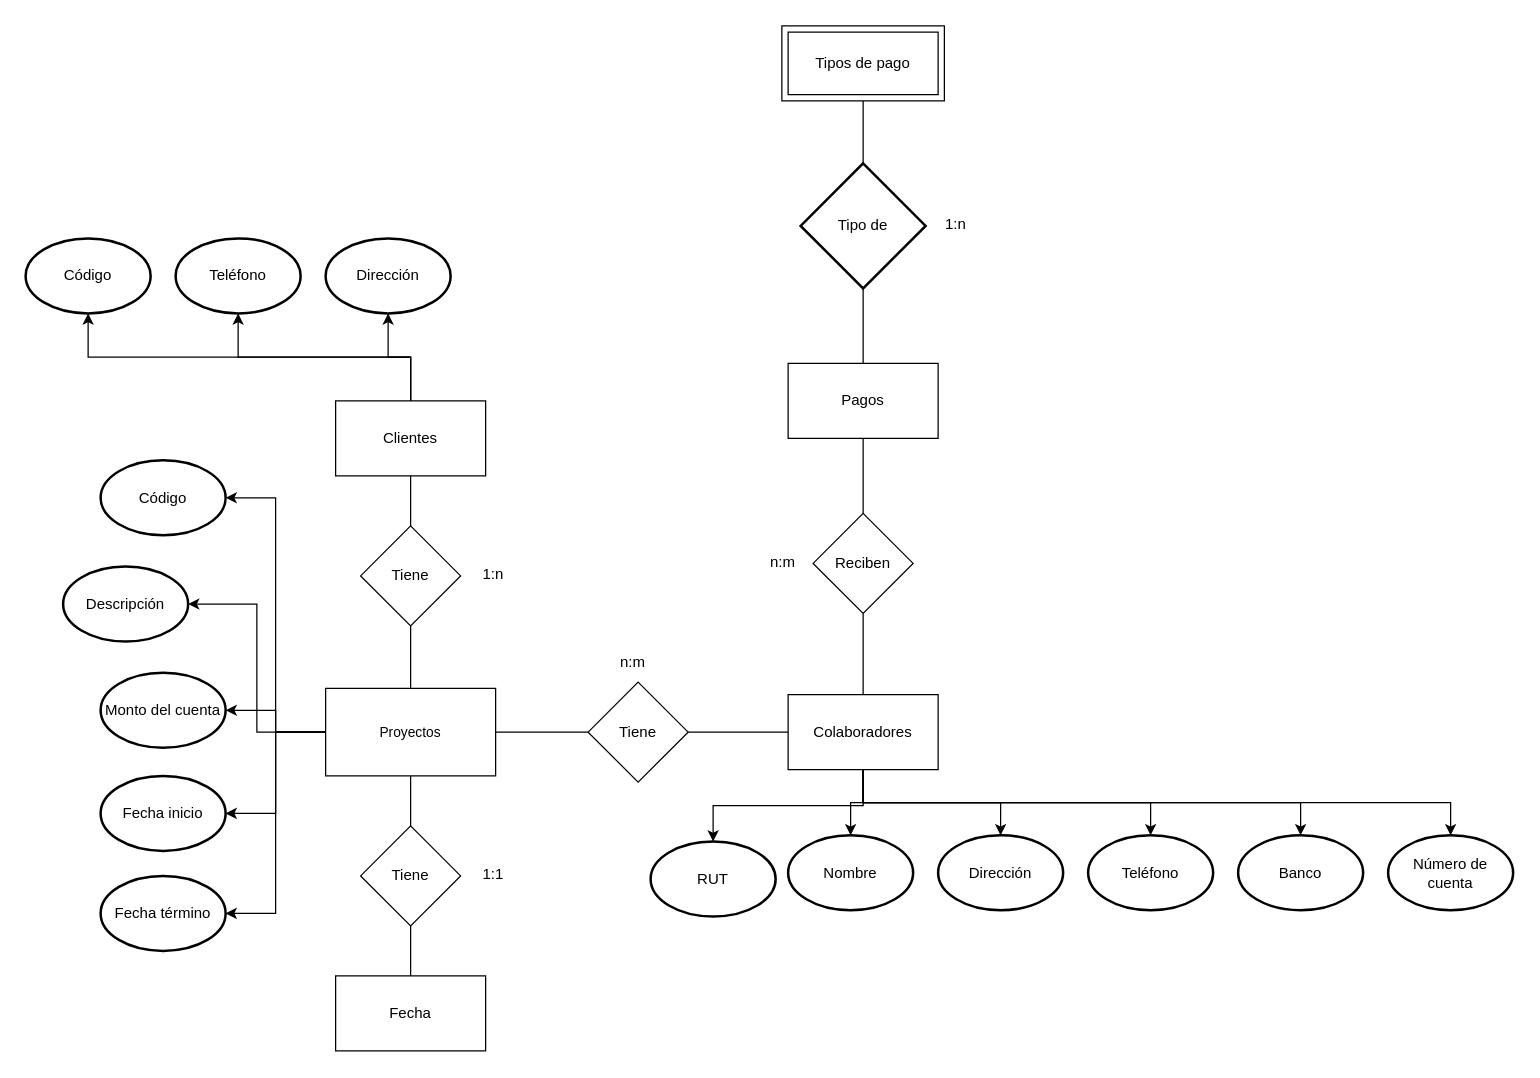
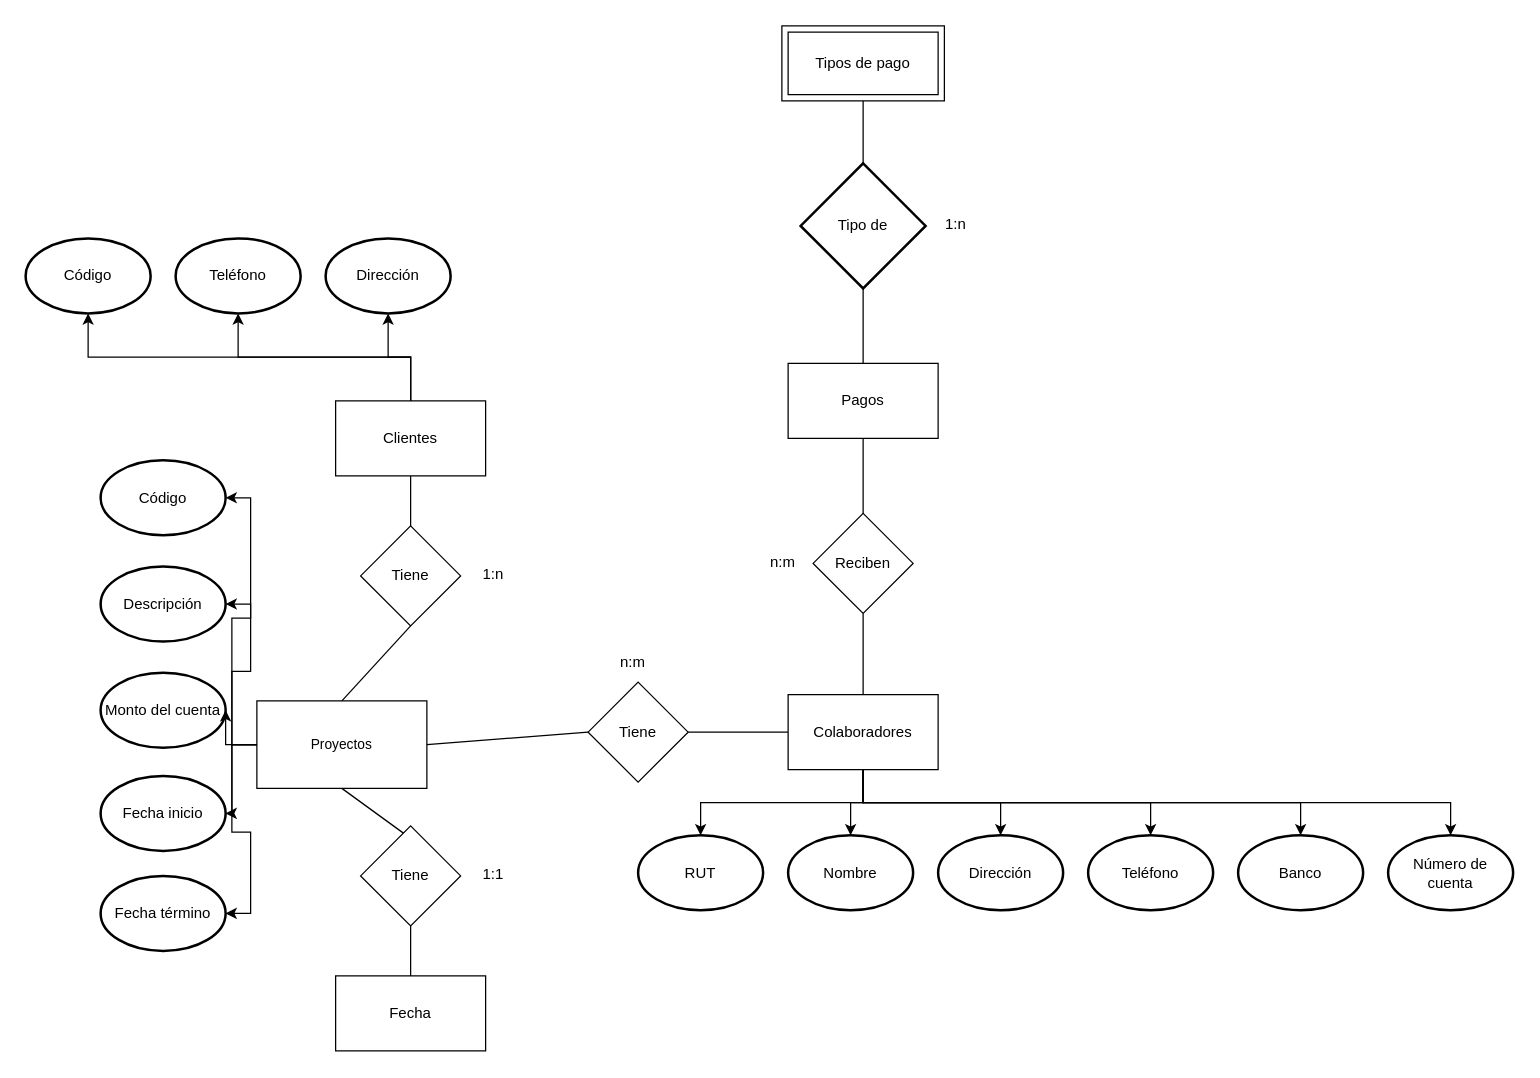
  <mxCell id="0" />
  <mxCell id="1" parent="0" />
- <mxCell id="2" value="&lt;font style=&quot;font-size: 11px;&quot;&gt;Proyectos&lt;/font&gt;" style="rounded=0;whiteSpace=wrap;html=1;align=center;" vertex="1" parent="1"><mxGeometry x="260" y="550" width="136" height="70" as="geometry" /></mxCell>
+ <mxCell id="2" value="&lt;font style=&quot;font-size: 11px;&quot;&gt;Proyectos&lt;/font&gt;" style="rounded=0;whiteSpace=wrap;html=1;align=center;" vertex="1" parent="1"><mxGeometry x="205" y="560" width="136" height="70" as="geometry" /></mxCell>
  <mxCell id="3" value="" style="endArrow=none;html=1;rounded=0;exitX=0.5;exitY=0;exitDx=0;exitDy=0;entryX=0.5;entryY=1;entryDx=0;entryDy=0;" edge="1" parent="1" source="2" target="7"><mxGeometry width="50" height="50" relative="1" as="geometry"><mxPoint x="264" y="620" as="sourcePoint" /><mxPoint x="330" y="490" as="targetPoint" /></mxGeometry></mxCell>
  <mxCell id="4" style="edgeStyle=orthogonalEdgeStyle;rounded=0;orthogonalLoop=1;jettySize=auto;html=1;exitX=0.5;exitY=0;exitDx=0;exitDy=0;" edge="1" parent="1" source="5" target="29"><mxGeometry relative="1" as="geometry" /></mxCell>
  <mxCell id="5" value="Clientes" style="rounded=0;whiteSpace=wrap;html=1;" vertex="1" parent="1"><mxGeometry x="268" y="320" width="120" height="60" as="geometry" /></mxCell>
  <mxCell id="6" value="" style="endArrow=none;html=1;rounded=0;exitX=1;exitY=0.5;exitDx=0;exitDy=0;" edge="1" parent="1" source="2"><mxGeometry width="50" height="50" relative="1" as="geometry"><mxPoint x="380" y="550" as="sourcePoint" /><mxPoint x="470" y="585" as="targetPoint" /></mxGeometry></mxCell>
  <mxCell id="7" value="Tiene" style="rhombus;whiteSpace=wrap;html=1;" vertex="1" parent="1"><mxGeometry x="288" y="420" width="80" height="80" as="geometry" /></mxCell>
  <mxCell id="8" value="" style="endArrow=none;html=1;rounded=0;entryX=0.5;entryY=0;entryDx=0;entryDy=0;exitX=0.5;exitY=1;exitDx=0;exitDy=0;" edge="1" parent="1" source="5" target="7"><mxGeometry width="50" height="50" relative="1" as="geometry"><mxPoint x="380" y="550" as="sourcePoint" /><mxPoint x="430" y="500" as="targetPoint" /></mxGeometry></mxCell>
  <mxCell id="9" value="Tiene" style="rhombus;whiteSpace=wrap;html=1;" vertex="1" parent="1"><mxGeometry x="470" y="545" width="80" height="80" as="geometry" /></mxCell>
  <mxCell id="10" value="" style="endArrow=none;html=1;rounded=0;entryX=1;entryY=0.5;entryDx=0;entryDy=0;" edge="1" parent="1" target="9"><mxGeometry width="50" height="50" relative="1" as="geometry"><mxPoint x="630" y="585" as="sourcePoint" /><mxPoint x="430" y="500" as="targetPoint" /></mxGeometry></mxCell>
  <mxCell id="11" value="Colaboradores" style="rounded=0;whiteSpace=wrap;html=1;" vertex="1" parent="1"><mxGeometry x="630" y="555" width="120" height="60" as="geometry" /></mxCell>
  <mxCell id="12" value="" style="endArrow=none;html=1;rounded=0;entryX=0.5;entryY=0;entryDx=0;entryDy=0;" edge="1" parent="1" target="11"><mxGeometry width="50" height="50" relative="1" as="geometry"><mxPoint x="690" y="490" as="sourcePoint" /><mxPoint x="430" y="500" as="targetPoint" /></mxGeometry></mxCell>
  <mxCell id="13" value="Reciben" style="rhombus;whiteSpace=wrap;html=1;" vertex="1" parent="1"><mxGeometry x="650" y="410" width="80" height="80" as="geometry" /></mxCell>
  <mxCell id="14" value="" style="endArrow=none;html=1;rounded=0;entryX=0.5;entryY=0;entryDx=0;entryDy=0;" edge="1" parent="1" target="13"><mxGeometry width="50" height="50" relative="1" as="geometry"><mxPoint x="690" y="350" as="sourcePoint" /><mxPoint x="430" y="500" as="targetPoint" /></mxGeometry></mxCell>
  <mxCell id="15" value="Pagos" style="rounded=0;whiteSpace=wrap;html=1;" vertex="1" parent="1"><mxGeometry x="630" y="290" width="120" height="60" as="geometry" /></mxCell>
  <mxCell id="16" value="" style="endArrow=none;html=1;rounded=0;entryX=0.5;entryY=1;entryDx=0;entryDy=0;" edge="1" parent="1" target="2"><mxGeometry width="50" height="50" relative="1" as="geometry"><mxPoint x="328" y="670" as="sourcePoint" /><mxPoint x="390" y="500" as="targetPoint" /></mxGeometry></mxCell>
  <mxCell id="17" value="Tiene" style="rhombus;whiteSpace=wrap;html=1;" vertex="1" parent="1"><mxGeometry x="288" y="660" width="80" height="80" as="geometry" /></mxCell>
  <mxCell id="18" value="" style="endArrow=none;html=1;rounded=0;entryX=0.5;entryY=1;entryDx=0;entryDy=0;" edge="1" parent="1" target="17"><mxGeometry width="50" height="50" relative="1" as="geometry"><mxPoint x="328" y="780" as="sourcePoint" /><mxPoint x="430" y="730" as="targetPoint" /></mxGeometry></mxCell>
  <mxCell id="19" value="Fecha" style="rounded=0;whiteSpace=wrap;html=1;" vertex="1" parent="1"><mxGeometry x="268" y="780" width="120" height="60" as="geometry" /></mxCell>
  <mxCell id="20" value="n:m" style="text;strokeColor=none;fillColor=none;spacingLeft=4;spacingRight=4;overflow=hidden;rotatable=0;points=[[0,0.5],[1,0.5]];portConstraint=eastwest;fontSize=12;whiteSpace=wrap;html=1;" vertex="1" parent="1"><mxGeometry x="490" y="515" width="40" height="30" as="geometry" /></mxCell>
  <mxCell id="21" value="1:1" style="text;strokeColor=none;fillColor=none;spacingLeft=4;spacingRight=4;overflow=hidden;rotatable=0;points=[[0,0.5],[1,0.5]];portConstraint=eastwest;fontSize=12;whiteSpace=wrap;html=1;" vertex="1" parent="1"><mxGeometry x="380" y="685" width="40" height="30" as="geometry" /></mxCell>
  <mxCell id="22" value="n:m" style="text;strokeColor=none;fillColor=none;spacingLeft=4;spacingRight=4;overflow=hidden;rotatable=0;points=[[0,0.5],[1,0.5]];portConstraint=eastwest;fontSize=12;whiteSpace=wrap;html=1;" vertex="1" parent="1"><mxGeometry x="610" y="435" width="40" height="30" as="geometry" /></mxCell>
  <mxCell id="23" value="Código" style="strokeWidth=2;html=1;shape=mxgraph.flowchart.start_1;whiteSpace=wrap;" vertex="1" parent="1"><mxGeometry x="80" y="367.5" width="100" height="60" as="geometry" /></mxCell>
- <mxCell id="24" value="Descripción" style="strokeWidth=2;html=1;shape=mxgraph.flowchart.start_1;whiteSpace=wrap;" vertex="1" parent="1"><mxGeometry x="50" y="452.5" width="100" height="60" as="geometry" /></mxCell>
+ <mxCell id="24" value="Descripción" style="strokeWidth=2;html=1;shape=mxgraph.flowchart.start_1;whiteSpace=wrap;" vertex="1" parent="1"><mxGeometry x="80" y="452.5" width="100" height="60" as="geometry" /></mxCell>
  <mxCell id="25" value="Monto del cuenta" style="strokeWidth=2;html=1;shape=mxgraph.flowchart.start_1;whiteSpace=wrap;" vertex="1" parent="1"><mxGeometry x="80" y="537.5" width="100" height="60" as="geometry" /></mxCell>
  <mxCell id="26" value="Fecha inicio" style="strokeWidth=2;html=1;shape=mxgraph.flowchart.start_1;whiteSpace=wrap;" vertex="1" parent="1"><mxGeometry x="80" y="620" width="100" height="60" as="geometry" /></mxCell>
  <mxCell id="27" value="Fecha término" style="strokeWidth=2;html=1;shape=mxgraph.flowchart.start_1;whiteSpace=wrap;" vertex="1" parent="1"><mxGeometry x="80" y="700" width="100" height="60" as="geometry" /></mxCell>
  <mxCell id="28" style="edgeStyle=orthogonalEdgeStyle;rounded=0;orthogonalLoop=1;jettySize=auto;html=1;entryX=1;entryY=0.5;entryDx=0;entryDy=0;entryPerimeter=0;" edge="1" parent="1" target="25"><mxGeometry relative="1" as="geometry"><mxPoint x="180" y="568" as="sourcePoint" /></mxGeometry></mxCell>
  <mxCell id="29" value="Código" style="strokeWidth=2;html=1;shape=mxgraph.flowchart.start_1;whiteSpace=wrap;" vertex="1" parent="1"><mxGeometry x="20" y="190" width="100" height="60" as="geometry" /></mxCell>
  <mxCell id="30" value="Teléfono" style="strokeWidth=2;html=1;shape=mxgraph.flowchart.start_1;whiteSpace=wrap;" vertex="1" parent="1"><mxGeometry x="140" y="190" width="100" height="60" as="geometry" /></mxCell>
  <mxCell id="31" value="Dirección" style="strokeWidth=2;html=1;shape=mxgraph.flowchart.start_1;whiteSpace=wrap;" vertex="1" parent="1"><mxGeometry x="260" y="190" width="100" height="60" as="geometry" /></mxCell>
  <mxCell id="32" style="edgeStyle=orthogonalEdgeStyle;rounded=0;orthogonalLoop=1;jettySize=auto;html=1;exitX=0.5;exitY=0;exitDx=0;exitDy=0;entryX=0.5;entryY=1;entryDx=0;entryDy=0;entryPerimeter=0;" edge="1" parent="1" source="5" target="31"><mxGeometry relative="1" as="geometry" /></mxCell>
  <mxCell id="33" style="edgeStyle=orthogonalEdgeStyle;rounded=0;orthogonalLoop=1;jettySize=auto;html=1;exitX=0.5;exitY=0;exitDx=0;exitDy=0;entryX=0.5;entryY=1;entryDx=0;entryDy=0;entryPerimeter=0;" edge="1" parent="1" source="5" target="30"><mxGeometry relative="1" as="geometry" /></mxCell>
  <mxCell id="34" style="edgeStyle=orthogonalEdgeStyle;rounded=0;orthogonalLoop=1;jettySize=auto;html=1;exitX=0;exitY=0.5;exitDx=0;exitDy=0;entryX=1;entryY=0.5;entryDx=0;entryDy=0;entryPerimeter=0;" edge="1" parent="1" source="2" target="25"><mxGeometry relative="1" as="geometry" /></mxCell>
  <mxCell id="35" style="edgeStyle=orthogonalEdgeStyle;rounded=0;orthogonalLoop=1;jettySize=auto;html=1;exitX=0;exitY=0.5;exitDx=0;exitDy=0;entryX=1;entryY=0.5;entryDx=0;entryDy=0;entryPerimeter=0;" edge="1" parent="1" source="2" target="24"><mxGeometry relative="1" as="geometry" /></mxCell>
  <mxCell id="36" style="edgeStyle=orthogonalEdgeStyle;rounded=0;orthogonalLoop=1;jettySize=auto;html=1;exitX=0;exitY=0.5;exitDx=0;exitDy=0;entryX=1;entryY=0.5;entryDx=0;entryDy=0;entryPerimeter=0;" edge="1" parent="1" source="2" target="23"><mxGeometry relative="1" as="geometry" /></mxCell>
  <mxCell id="37" style="edgeStyle=orthogonalEdgeStyle;rounded=0;orthogonalLoop=1;jettySize=auto;html=1;exitX=0;exitY=0.5;exitDx=0;exitDy=0;entryX=1;entryY=0.5;entryDx=0;entryDy=0;entryPerimeter=0;" edge="1" parent="1" source="2" target="26"><mxGeometry relative="1" as="geometry" /></mxCell>
  <mxCell id="38" style="edgeStyle=orthogonalEdgeStyle;rounded=0;orthogonalLoop=1;jettySize=auto;html=1;exitX=0;exitY=0.5;exitDx=0;exitDy=0;entryX=1;entryY=0.5;entryDx=0;entryDy=0;entryPerimeter=0;" edge="1" parent="1" source="2" target="27"><mxGeometry relative="1" as="geometry" /></mxCell>
- <mxCell id="39" value="RUT" style="strokeWidth=2;html=1;shape=mxgraph.flowchart.start_1;whiteSpace=wrap;" vertex="1" parent="1"><mxGeometry x="520" y="672.5" width="100" height="60" as="geometry" /></mxCell>
+ <mxCell id="39" value="RUT" style="strokeWidth=2;html=1;shape=mxgraph.flowchart.start_1;whiteSpace=wrap;" vertex="1" parent="1"><mxGeometry x="510" y="667.5" width="100" height="60" as="geometry" /></mxCell>
  <mxCell id="40" value="Nombre" style="strokeWidth=2;html=1;shape=mxgraph.flowchart.start_1;whiteSpace=wrap;" vertex="1" parent="1"><mxGeometry x="630" y="667.5" width="100" height="60" as="geometry" /></mxCell>
  <mxCell id="41" value="Dirección" style="strokeWidth=2;html=1;shape=mxgraph.flowchart.start_1;whiteSpace=wrap;" vertex="1" parent="1"><mxGeometry x="750" y="667.5" width="100" height="60" as="geometry" /></mxCell>
  <mxCell id="42" value="Teléfono" style="strokeWidth=2;html=1;shape=mxgraph.flowchart.start_1;whiteSpace=wrap;" vertex="1" parent="1"><mxGeometry x="870" y="667.5" width="100" height="60" as="geometry" /></mxCell>
  <mxCell id="43" value="Banco" style="strokeWidth=2;html=1;shape=mxgraph.flowchart.start_1;whiteSpace=wrap;" vertex="1" parent="1"><mxGeometry x="990" y="667.5" width="100" height="60" as="geometry" /></mxCell>
  <mxCell id="44" value="Número de cuenta" style="strokeWidth=2;html=1;shape=mxgraph.flowchart.start_1;whiteSpace=wrap;" vertex="1" parent="1"><mxGeometry x="1110" y="667.5" width="100" height="60" as="geometry" /></mxCell>
  <mxCell id="45" value="" style="endArrow=none;html=1;rounded=0;entryX=0.5;entryY=0;entryDx=0;entryDy=0;" edge="1" parent="1" target="15"><mxGeometry width="50" height="50" relative="1" as="geometry"><mxPoint x="690" y="230" as="sourcePoint" /><mxPoint x="540" y="20" as="targetPoint" /></mxGeometry></mxCell>
  <mxCell id="46" value="Tipo de" style="strokeWidth=2;html=1;shape=mxgraph.flowchart.decision;whiteSpace=wrap;" vertex="1" parent="1"><mxGeometry x="640" y="130" width="100" height="100" as="geometry" /></mxCell>
  <mxCell id="47" value="" style="endArrow=none;html=1;rounded=0;entryX=0.5;entryY=1;entryDx=0;entryDy=0;exitX=0.5;exitY=0;exitDx=0;exitDy=0;exitPerimeter=0;" edge="1" parent="1" source="46"><mxGeometry width="50" height="50" relative="1" as="geometry"><mxPoint x="490" y="-50" as="sourcePoint" /><mxPoint x="690" y="80" as="targetPoint" /></mxGeometry></mxCell>
  <mxCell id="48" value="1:n" style="text;strokeColor=none;fillColor=none;spacingLeft=4;spacingRight=4;overflow=hidden;rotatable=0;points=[[0,0.5],[1,0.5]];portConstraint=eastwest;fontSize=12;whiteSpace=wrap;html=1;" vertex="1" parent="1"><mxGeometry x="750" y="165" width="40" height="30" as="geometry" /></mxCell>
  <mxCell id="49" style="edgeStyle=orthogonalEdgeStyle;rounded=0;orthogonalLoop=1;jettySize=auto;html=1;exitX=0.5;exitY=1;exitDx=0;exitDy=0;entryX=0.5;entryY=0;entryDx=0;entryDy=0;entryPerimeter=0;" edge="1" parent="1" source="11" target="39"><mxGeometry relative="1" as="geometry" /></mxCell>
  <mxCell id="50" style="edgeStyle=orthogonalEdgeStyle;rounded=0;orthogonalLoop=1;jettySize=auto;html=1;exitX=0.5;exitY=1;exitDx=0;exitDy=0;entryX=0.5;entryY=0;entryDx=0;entryDy=0;entryPerimeter=0;" edge="1" parent="1" source="11" target="40"><mxGeometry relative="1" as="geometry" /></mxCell>
  <mxCell id="51" style="edgeStyle=orthogonalEdgeStyle;rounded=0;orthogonalLoop=1;jettySize=auto;html=1;exitX=0.5;exitY=1;exitDx=0;exitDy=0;entryX=0.5;entryY=0;entryDx=0;entryDy=0;entryPerimeter=0;" edge="1" parent="1" source="11" target="41"><mxGeometry relative="1" as="geometry" /></mxCell>
  <mxCell id="52" style="edgeStyle=orthogonalEdgeStyle;rounded=0;orthogonalLoop=1;jettySize=auto;html=1;exitX=0.5;exitY=1;exitDx=0;exitDy=0;entryX=0.5;entryY=0;entryDx=0;entryDy=0;entryPerimeter=0;" edge="1" parent="1" source="11" target="42"><mxGeometry relative="1" as="geometry" /></mxCell>
  <mxCell id="53" style="edgeStyle=orthogonalEdgeStyle;rounded=0;orthogonalLoop=1;jettySize=auto;html=1;exitX=0.5;exitY=1;exitDx=0;exitDy=0;entryX=0.5;entryY=0;entryDx=0;entryDy=0;entryPerimeter=0;" edge="1" parent="1" source="11" target="43"><mxGeometry relative="1" as="geometry" /></mxCell>
  <mxCell id="54" style="edgeStyle=orthogonalEdgeStyle;rounded=0;orthogonalLoop=1;jettySize=auto;html=1;exitX=0.5;exitY=1;exitDx=0;exitDy=0;entryX=0.5;entryY=0;entryDx=0;entryDy=0;entryPerimeter=0;" edge="1" parent="1" source="11" target="44"><mxGeometry relative="1" as="geometry" /></mxCell>
  <mxCell id="55" value="1:n" style="text;strokeColor=none;fillColor=none;spacingLeft=4;spacingRight=4;overflow=hidden;rotatable=0;points=[[0,0.5],[1,0.5]];portConstraint=eastwest;fontSize=12;whiteSpace=wrap;html=1;" vertex="1" parent="1"><mxGeometry x="380" y="445" width="40" height="30" as="geometry" /></mxCell>
  <mxCell id="56" value="Tipos de pago" style="shape=ext;margin=3;double=1;whiteSpace=wrap;html=1;align=center;" vertex="1" parent="1"><mxGeometry x="625" y="20" width="130" height="60" as="geometry" /></mxCell>
